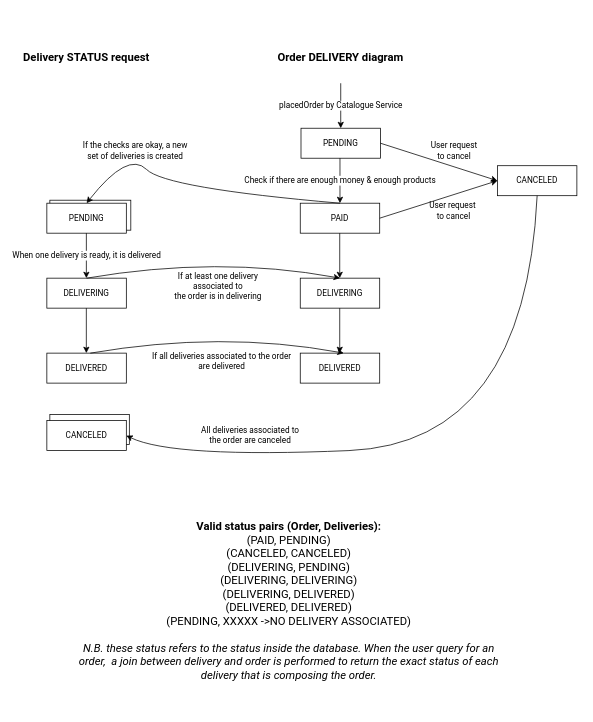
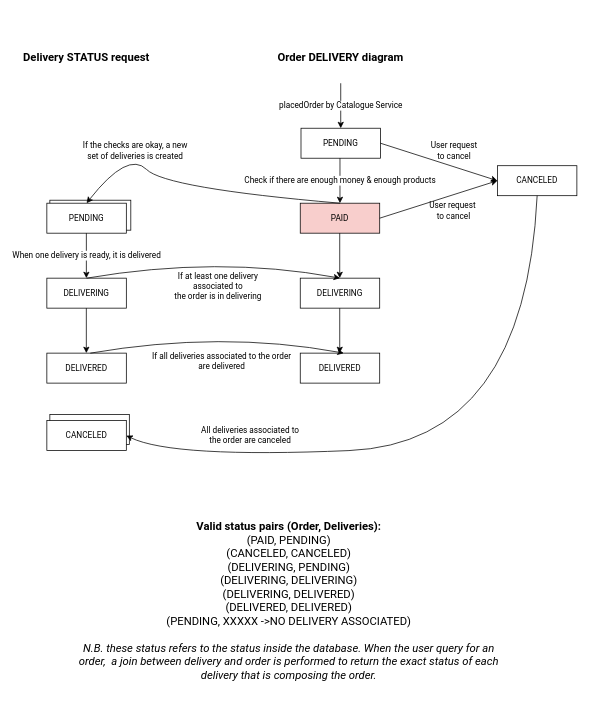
  <mxCell id="0" />
  <mxCell id="1" parent="0" />
  <mxCell id="2" value="CANCELED" style="rounded=0;whiteSpace=wrap;html=1;fontFamily=Roboto;fontSource=https%3A%2F%2Ffonts.googleapis.com%2Fcss%3Ffamily%3DRoboto;fontSize=11;" vertex="1" parent="1"><mxGeometry x="66" y="552" width="106" height="40" as="geometry" /></mxCell>
  <mxCell id="3" value="" style="rounded=0;whiteSpace=wrap;html=1;labelBackgroundColor=none;fontFamily=Roboto;fontSource=https%3A%2F%2Ffonts.googleapis.com%2Fcss%3Ffamily%3DRoboto;fontSize=11;" vertex="1" parent="1"><mxGeometry x="66" y="266" width="108" height="40" as="geometry" /></mxCell>
  <mxCell id="4" value="Order DELIVERY diagram" style="text;html=1;strokeColor=none;fillColor=none;align=center;verticalAlign=middle;whiteSpace=wrap;rounded=0;fontStyle=1;fontSize=15;fontFamily=Roboto;fontSource=https%3A%2F%2Ffonts.googleapis.com%2Fcss%3Ffamily%3DRoboto;" vertex="1" parent="1"><mxGeometry x="359" y="20" width="190" height="110" as="geometry" /></mxCell>
  <mxCell id="5" value="PENDING" style="rounded=0;whiteSpace=wrap;html=1;fontFamily=Roboto;fontSource=https%3A%2F%2Ffonts.googleapis.com%2Fcss%3Ffamily%3DRoboto;fontSize=11;" vertex="1" parent="1"><mxGeometry x="401" y="170" width="106" height="40" as="geometry" /></mxCell>
- <mxCell id="6" value="PAID" style="rounded=0;whiteSpace=wrap;html=1;fontFamily=Roboto;fontSource=https%3A%2F%2Ffonts.googleapis.com%2Fcss%3Ffamily%3DRoboto;fontSize=11;" vertex="1" parent="1"><mxGeometry x="400" y="270" width="106" height="40" as="geometry" /></mxCell>
+ <mxCell id="6" value="PAID" style="rounded=0;whiteSpace=wrap;html=1;fontFamily=Roboto;fontSource=https%3A%2F%2Ffonts.googleapis.com%2Fcss%3Ffamily%3DRoboto;fontSize=11;fillColor=#f8cecc;" vertex="1" parent="1"><mxGeometry x="400" y="270" width="106" height="40" as="geometry" /></mxCell>
  <mxCell id="7" value="CANCELED" style="rounded=0;whiteSpace=wrap;html=1;fontFamily=Roboto;fontSource=https%3A%2F%2Ffonts.googleapis.com%2Fcss%3Ffamily%3DRoboto;fontSize=11;" vertex="1" parent="1"><mxGeometry x="663" y="220" width="106" height="40" as="geometry" /></mxCell>
  <mxCell id="8" value="DELIVERING" style="rounded=0;whiteSpace=wrap;html=1;fontFamily=Roboto;fontSource=https%3A%2F%2Ffonts.googleapis.com%2Fcss%3Ffamily%3DRoboto;fontSize=11;" vertex="1" parent="1"><mxGeometry x="400" y="370" width="106" height="40" as="geometry" /></mxCell>
  <mxCell id="9" value="DELIVERED" style="rounded=0;whiteSpace=wrap;html=1;fontFamily=Roboto;fontSource=https%3A%2F%2Ffonts.googleapis.com%2Fcss%3Ffamily%3DRoboto;fontSize=11;" vertex="1" parent="1"><mxGeometry x="400" y="470" width="106" height="40" as="geometry" /></mxCell>
  <mxCell id="10" value="placedOrder by Catalogue Service" style="endArrow=classic;html=1;entryX=0.5;entryY=0;entryDx=0;entryDy=0;fontFamily=Roboto;fontSource=https%3A%2F%2Ffonts.googleapis.com%2Fcss%3Ffamily%3DRoboto;fontSize=11;" edge="1" parent="1" target="5"><mxGeometry width="50" height="50" relative="1" as="geometry"><mxPoint x="454" y="110" as="sourcePoint" /><mxPoint x="493" y="100" as="targetPoint" /></mxGeometry></mxCell>
  <mxCell id="11" value="Check if there are enough money &amp;amp; enough products" style="endArrow=classic;html=1;entryX=0.5;entryY=0;entryDx=0;entryDy=0;fontFamily=Roboto;fontSource=https%3A%2F%2Ffonts.googleapis.com%2Fcss%3Ffamily%3DRoboto;fontSize=11;" edge="1" parent="1"><mxGeometry width="50" height="50" relative="1" as="geometry"><mxPoint x="453" y="210" as="sourcePoint" /><mxPoint x="453" y="270" as="targetPoint" /></mxGeometry></mxCell>
  <mxCell id="12" value="" style="endArrow=classic;html=1;entryX=0.5;entryY=0;entryDx=0;entryDy=0;fontFamily=Roboto;fontSource=https%3A%2F%2Ffonts.googleapis.com%2Fcss%3Ffamily%3DRoboto;fontSize=11;" edge="1" parent="1"><mxGeometry width="50" height="50" relative="1" as="geometry"><mxPoint x="452.66" y="310" as="sourcePoint" /><mxPoint x="452.66" y="370" as="targetPoint" /></mxGeometry></mxCell>
  <mxCell id="13" value="" style="endArrow=classic;html=1;entryX=0.5;entryY=0;entryDx=0;entryDy=0;fontFamily=Roboto;fontSource=https%3A%2F%2Ffonts.googleapis.com%2Fcss%3Ffamily%3DRoboto;fontSize=11;" edge="1" parent="1"><mxGeometry width="50" height="50" relative="1" as="geometry"><mxPoint x="452.66" y="410" as="sourcePoint" /><mxPoint x="452.66" y="470" as="targetPoint" /></mxGeometry></mxCell>
  <mxCell id="14" value="User request &lt;br style=&quot;font-size: 11px;&quot;&gt;to cancel" style="endArrow=classic;html=1;entryX=0;entryY=0.5;entryDx=0;entryDy=0;labelBackgroundColor=none;exitX=1;exitY=0.5;exitDx=0;exitDy=0;fontFamily=Roboto;fontSource=https%3A%2F%2Ffonts.googleapis.com%2Fcss%3Ffamily%3DRoboto;fontSize=11;" edge="1" parent="1" source="5" target="7"><mxGeometry x="0.174" y="20" width="50" height="50" relative="1" as="geometry"><mxPoint x="663" y="150" as="sourcePoint" /><mxPoint x="623" y="240" as="targetPoint" /><mxPoint as="offset" /></mxGeometry></mxCell>
  <mxCell id="15" value="User request&lt;br style=&quot;font-size: 11px;&quot;&gt;&amp;nbsp;to cancel" style="endArrow=classic;html=1;exitX=1;exitY=0.5;exitDx=0;exitDy=0;entryX=0;entryY=0.5;entryDx=0;entryDy=0;labelBackgroundColor=none;fontFamily=Roboto;fontSource=https%3A%2F%2Ffonts.googleapis.com%2Fcss%3Ffamily%3DRoboto;fontSize=11;" edge="1" parent="1" source="6" target="7"><mxGeometry x="0.159" y="-20" width="50" height="50" relative="1" as="geometry"><mxPoint x="513" y="200" as="sourcePoint" /><mxPoint x="623" y="240" as="targetPoint" /><mxPoint as="offset" /></mxGeometry></mxCell>
  <mxCell id="16" value="Delivery STATUS request" style="text;html=1;strokeColor=none;fillColor=none;align=center;verticalAlign=middle;whiteSpace=wrap;rounded=0;fontStyle=1;fontSize=15;fontFamily=Roboto;fontSource=https%3A%2F%2Ffonts.googleapis.com%2Fcss%3Ffamily%3DRoboto;" vertex="1" parent="1"><mxGeometry x="20" y="20" width="190" height="110" as="geometry" /></mxCell>
  <mxCell id="17" value="PENDING" style="rounded=0;whiteSpace=wrap;html=1;fontFamily=Roboto;fontSource=https%3A%2F%2Ffonts.googleapis.com%2Fcss%3Ffamily%3DRoboto;fontSize=11;" vertex="1" parent="1"><mxGeometry x="62" y="270" width="106" height="40" as="geometry" /></mxCell>
  <mxCell id="18" value="" style="curved=1;endArrow=classic;html=1;labelBackgroundColor=none;fontSize=11;entryX=0.5;entryY=0;entryDx=0;entryDy=0;exitX=0.5;exitY=0;exitDx=0;exitDy=0;fontFamily=Roboto;fontSource=https%3A%2F%2Ffonts.googleapis.com%2Fcss%3Ffamily%3DRoboto;" edge="1" parent="1" source="6" target="17"><mxGeometry width="50" height="50" relative="1" as="geometry"><mxPoint x="170" y="250" as="sourcePoint" /><mxPoint x="220" y="200" as="targetPoint" /><Array as="points"><mxPoint x="220" y="250" /><mxPoint x="170" y="200" /></Array></mxGeometry></mxCell>
  <mxCell id="19" value="If the checks are okay, a new&amp;nbsp;&lt;br style=&quot;font-size: 11px;&quot;&gt;set of deliveries is created&amp;nbsp;" style="edgeLabel;html=1;align=center;verticalAlign=middle;resizable=0;points=[];fontSize=11;labelBackgroundColor=none;fontFamily=Roboto;fontSource=https%3A%2F%2Ffonts.googleapis.com%2Fcss%3Ffamily%3DRoboto;" vertex="1" connectable="0" parent="18"><mxGeometry x="0.637" y="15" relative="1" as="geometry"><mxPoint x="9.15" y="-23.2" as="offset" /></mxGeometry></mxCell>
  <mxCell id="20" value="When one delivery is ready, it is delivered" style="endArrow=classic;html=1;entryX=0.5;entryY=0;entryDx=0;entryDy=0;fontFamily=Roboto;fontSource=https%3A%2F%2Ffonts.googleapis.com%2Fcss%3Ffamily%3DRoboto;fontSize=11;" edge="1" parent="1"><mxGeometry width="50" height="50" relative="1" as="geometry"><mxPoint x="114.71" y="310" as="sourcePoint" /><mxPoint x="114.71" y="370" as="targetPoint" /></mxGeometry></mxCell>
  <mxCell id="21" value="DELIVERING" style="rounded=0;whiteSpace=wrap;html=1;fontFamily=Roboto;fontSource=https%3A%2F%2Ffonts.googleapis.com%2Fcss%3Ffamily%3DRoboto;fontSize=11;" vertex="1" parent="1"><mxGeometry x="62" y="370" width="106" height="40" as="geometry" /></mxCell>
  <mxCell id="22" value="DELIVERED" style="rounded=0;whiteSpace=wrap;html=1;fontFamily=Roboto;fontSource=https%3A%2F%2Ffonts.googleapis.com%2Fcss%3Ffamily%3DRoboto;fontSize=11;" vertex="1" parent="1"><mxGeometry x="62" y="470" width="106" height="40" as="geometry" /></mxCell>
  <mxCell id="23" value="" style="endArrow=classic;html=1;entryX=0.5;entryY=0;entryDx=0;entryDy=0;fontFamily=Roboto;fontSource=https%3A%2F%2Ffonts.googleapis.com%2Fcss%3Ffamily%3DRoboto;fontSize=11;" edge="1" parent="1"><mxGeometry width="50" height="50" relative="1" as="geometry"><mxPoint x="114.66" y="410" as="sourcePoint" /><mxPoint x="114.66" y="470" as="targetPoint" /></mxGeometry></mxCell>
  <mxCell id="24" value="" style="curved=1;endArrow=classic;html=1;labelBackgroundColor=none;fontFamily=Roboto;fontSource=https%3A%2F%2Ffonts.googleapis.com%2Fcss%3Ffamily%3DRoboto;fontSize=11;exitX=0.5;exitY=0;exitDx=0;exitDy=0;entryX=0.5;entryY=0;entryDx=0;entryDy=0;" edge="1" parent="1" source="21" target="8"><mxGeometry width="50" height="50" relative="1" as="geometry"><mxPoint x="260" y="400" as="sourcePoint" /><mxPoint x="310" y="350" as="targetPoint" /><Array as="points"><mxPoint x="290" y="340" /></Array></mxGeometry></mxCell>
  <mxCell id="25" value="If at least one delivery &lt;br&gt;associated to &lt;br&gt;the order is in delivering" style="edgeLabel;html=1;align=center;verticalAlign=middle;resizable=0;points=[];fontSize=11;fontFamily=Roboto;labelBackgroundColor=none;" vertex="1" connectable="0" parent="24"><mxGeometry x="-0.101" y="-15" relative="1" as="geometry"><mxPoint x="20.52" y="21.26" as="offset" /></mxGeometry></mxCell>
  <mxCell id="26" value="" style="curved=1;endArrow=classic;html=1;labelBackgroundColor=none;fontFamily=Roboto;fontSource=https%3A%2F%2Ffonts.googleapis.com%2Fcss%3Ffamily%3DRoboto;fontSize=11;exitX=0.5;exitY=0;exitDx=0;exitDy=0;entryX=0.5;entryY=0;entryDx=0;entryDy=0;" edge="1" parent="1"><mxGeometry width="50" height="50" relative="1" as="geometry"><mxPoint x="120" y="470" as="sourcePoint" /><mxPoint x="458" y="470" as="targetPoint" /><Array as="points"><mxPoint x="295" y="440" /></Array></mxGeometry></mxCell>
  <mxCell id="27" value="If all deliveries associated to the order&lt;br&gt;are delivered" style="edgeLabel;html=1;align=center;verticalAlign=middle;resizable=0;points=[];fontSize=11;fontFamily=Roboto;labelBackgroundColor=none;" vertex="1" connectable="0" parent="26"><mxGeometry x="-0.101" y="-15" relative="1" as="geometry"><mxPoint x="20.52" y="21.26" as="offset" /></mxGeometry></mxCell>
  <mxCell id="28" value="&lt;span style=&quot;font-size: 15px&quot;&gt;&lt;b&gt;Valid status pairs (Order, Deliveries):&lt;/b&gt;&lt;br&gt;(PAID, PENDING)&lt;br&gt;(CANCELED, CANCELED)&lt;br&gt;(DELIVERING, PENDING)&lt;br&gt;(DELIVERING, DELIVERING)&lt;br&gt;(DELIVERING, DELIVERED)&lt;br&gt;(DELIVERED, DELIVERED)&lt;br&gt;(PENDING, XXXXX -&amp;gt;NO DELIVERY ASSOCIATED)&lt;br&gt;&lt;br&gt;&lt;i&gt;N.B. these status refers to the status inside the database. When the user query for an order,&amp;nbsp; a join between delivery and order is performed to return the exact status of each delivery that is composing the order.&lt;/i&gt;&lt;br&gt;&lt;/span&gt;" style="text;html=1;strokeColor=none;fillColor=none;align=center;verticalAlign=middle;whiteSpace=wrap;rounded=0;labelBackgroundColor=none;fontFamily=Roboto;fontSource=https%3A%2F%2Ffonts.googleapis.com%2Fcss%3Ffamily%3DRoboto;fontSize=11;" vertex="1" parent="1"><mxGeometry x="100" y="660" width="570" height="280" as="geometry" /></mxCell>
  <mxCell id="29" value="" style="curved=1;endArrow=classic;html=1;labelBackgroundColor=none;fontSize=11;exitX=0.5;exitY=1;exitDx=0;exitDy=0;fontFamily=Roboto;fontSource=https%3A%2F%2Ffonts.googleapis.com%2Fcss%3Ffamily%3DRoboto;entryX=1;entryY=0.5;entryDx=0;entryDy=0;" edge="1" parent="1" source="7" target="31"><mxGeometry width="50" height="50" relative="1" as="geometry"><mxPoint x="543" y="600" as="sourcePoint" /><mxPoint x="205" y="600" as="targetPoint" /><Array as="points"><mxPoint x="700" y="590" /><mxPoint x="230" y="610" /></Array></mxGeometry></mxCell>
  <mxCell id="30" value="All deliveries associated to &lt;br&gt;the order are canceled" style="edgeLabel;html=1;align=center;verticalAlign=middle;resizable=0;points=[];fontSize=11;labelBackgroundColor=none;fontFamily=Roboto;fontSource=https%3A%2F%2Ffonts.googleapis.com%2Fcss%3Ffamily%3DRoboto;" vertex="1" connectable="0" parent="29"><mxGeometry x="0.637" y="15" relative="1" as="geometry"><mxPoint x="13.53" y="-41.42" as="offset" /></mxGeometry></mxCell>
  <mxCell id="31" value="CANCELED" style="rounded=0;whiteSpace=wrap;html=1;fontFamily=Roboto;fontSource=https%3A%2F%2Ffonts.googleapis.com%2Fcss%3Ffamily%3DRoboto;fontSize=11;" vertex="1" parent="1"><mxGeometry x="62" y="560" width="106" height="40" as="geometry" /></mxCell>
